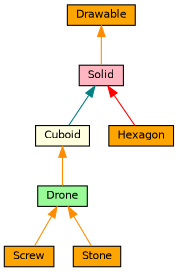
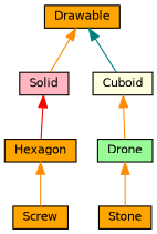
  digraph {
    node [color=black fillcolor=orange fontname=Helvetica fontsize=10 shape=record style=filled]
    edge [color=darkorange dir=back fontname=Helvetica fontsize=10 labelfontname=Helvetica labelfontsize=10 style=solid]
    n1 [fillcolor=lightpink fontcolor=black height=0.2 label=Solid width=0.4]
    n2 [fillcolor=lightyellow height=0.2 label=Cuboid width=0.4]
    n3 [height=0.2 label=Hexagon width=0.4]
    n4 [fillcolor=palegreen height=0.2 label=Drone width=0.4]
    n5 [height=0.2 label=Screw width=0.4]
    n6 [height=0.2 label=Drawable width=0.4]
    n7 [height=0.2 label=Stone width=0.4]
-   n1 -> n2 [color=teal]
+   n6 -> n2 [color=teal]
    n1 -> n3 [color=red]
    n2 -> n4
-   n4 -> n5
+   n3 -> n5
    n4 -> n7
    n6 -> n1
  }
